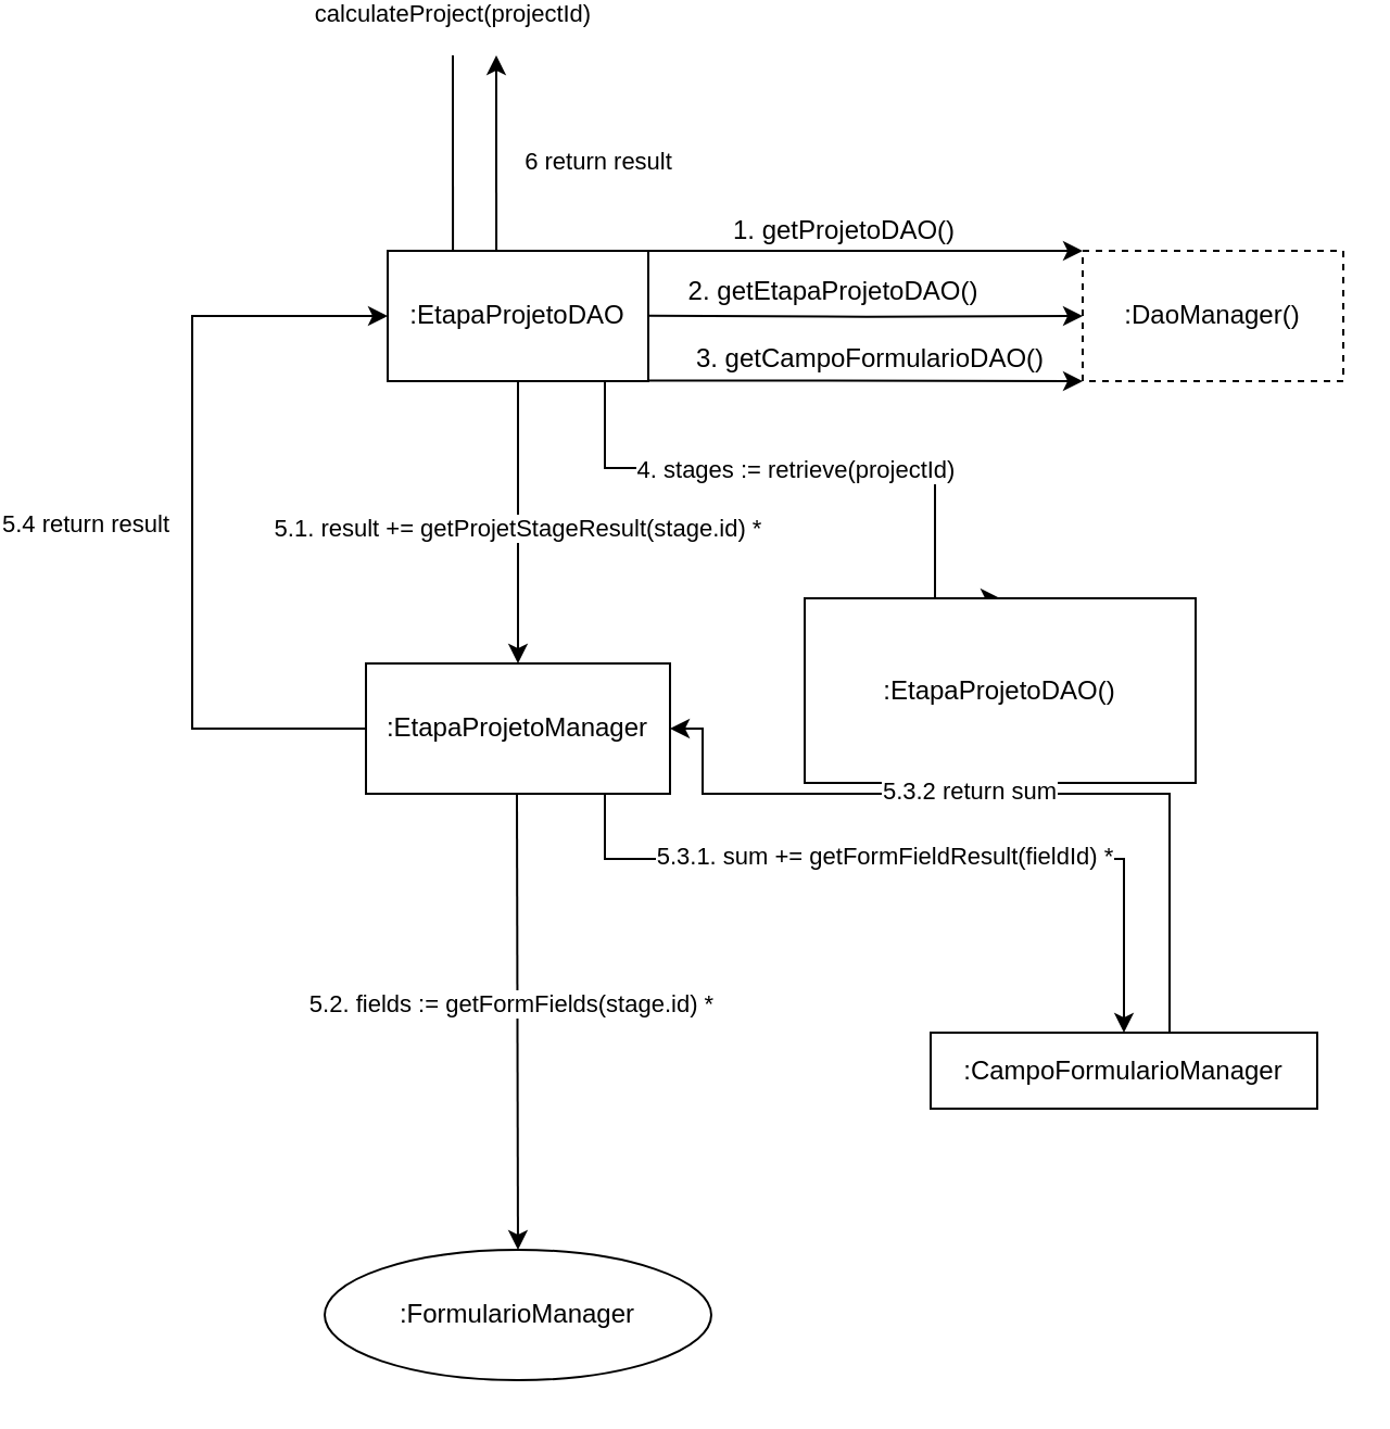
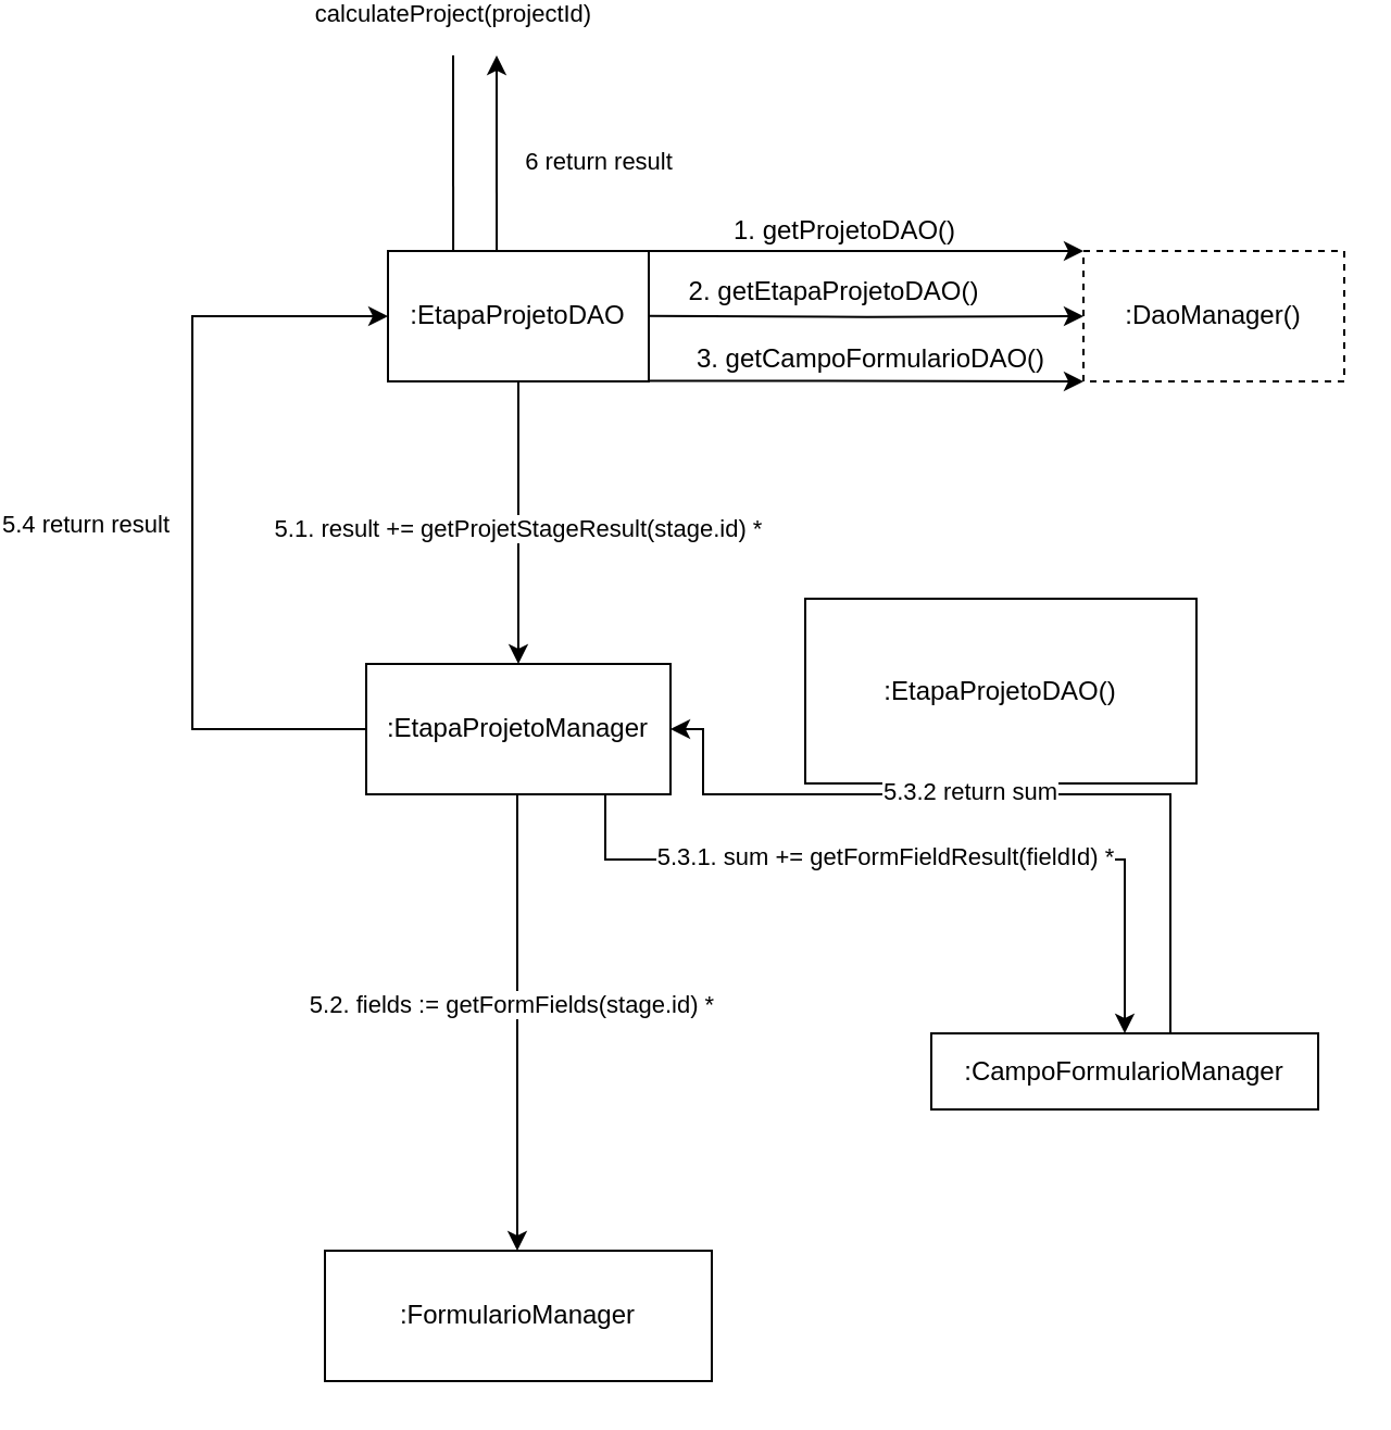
  <mxCell id="0" />
  <mxCell id="1" parent="0" />
  <mxCell id="2" style="edgeStyle=orthogonalEdgeStyle;rounded=0;orthogonalLoop=1;jettySize=auto;html=1;endArrow=none;endFill=0;" edge="1" parent="1"><mxGeometry relative="1" as="geometry"><mxPoint x="140" y="20" as="targetPoint" /><mxPoint x="140.029" y="110" as="sourcePoint" /></mxGeometry></mxCell>
  <mxCell id="3" value="calculateProject(projectId)" style="edgeLabel;html=1;align=center;verticalAlign=middle;resizable=0;points=[];" vertex="1" connectable="0" parent="2"><mxGeometry x="0.244" y="1" relative="1" as="geometry"><mxPoint y="-54" as="offset" /></mxGeometry></mxCell>
  <mxCell id="4" style="edgeStyle=orthogonalEdgeStyle;rounded=0;orthogonalLoop=1;jettySize=auto;html=1;entryX=0;entryY=0;entryDx=0;entryDy=0;" edge="1" parent="1" source="10" target="11"><mxGeometry relative="1" as="geometry"><Array as="points"><mxPoint x="270" y="110" /><mxPoint x="270" y="110" /></Array></mxGeometry></mxCell>
- <mxCell id="5" style="edgeStyle=orthogonalEdgeStyle;rounded=0;orthogonalLoop=1;jettySize=auto;html=1;entryX=0.5;entryY=0;entryDx=0;entryDy=0;" edge="1" parent="1" source="10" target="17"><mxGeometry relative="1" as="geometry"><mxPoint x="350" y="250" as="targetPoint" /><Array as="points"><mxPoint x="210" y="210" /><mxPoint x="362" y="210" /></Array></mxGeometry></mxCell>
- <mxCell id="6" value="4. stages := retrieve(projectId)" style="edgeLabel;html=1;align=center;verticalAlign=middle;resizable=0;points=[];" vertex="1" connectable="0" parent="5"><mxGeometry x="-0.1" relative="1" as="geometry"><mxPoint as="offset" /></mxGeometry></mxCell>
  <mxCell id="7" style="edgeStyle=orthogonalEdgeStyle;rounded=0;orthogonalLoop=1;jettySize=auto;html=1;" edge="1" parent="1" source="10" target="24"><mxGeometry relative="1" as="geometry" /></mxCell>
  <mxCell id="8" value="5.1. result += getProjetStageResult(stage.id) *" style="edgeLabel;html=1;align=center;verticalAlign=middle;resizable=0;points=[];" vertex="1" connectable="0" parent="7"><mxGeometry x="0.028" y="-1" relative="1" as="geometry"><mxPoint as="offset" /></mxGeometry></mxCell>
  <mxCell id="9" style="edgeStyle=orthogonalEdgeStyle;rounded=0;orthogonalLoop=1;jettySize=auto;html=1;" edge="1" parent="1"><mxGeometry relative="1" as="geometry"><mxPoint x="160" y="20" as="targetPoint" /><mxPoint x="160.029" y="110" as="sourcePoint" /></mxGeometry></mxCell>
  <mxCell id="10" value=":EtapaProjetoDAO" style="rounded=0;whiteSpace=wrap;html=1;" vertex="1" parent="1"><mxGeometry x="110" y="110" width="120" height="60" as="geometry" /></mxCell>
  <mxCell id="11" value=":DaoManager()" style="rounded=0;whiteSpace=wrap;html=1;dashed=1;" vertex="1" parent="1"><mxGeometry x="430" y="110" width="120" height="60" as="geometry" /></mxCell>
  <mxCell id="12" value="1. getProjetoDAO()" style="text;html=1;align=center;verticalAlign=middle;resizable=0;points=[];autosize=1;strokeColor=none;fillColor=none;" vertex="1" parent="1"><mxGeometry x="255" y="86" width="130" height="30" as="geometry" /></mxCell>
  <mxCell id="13" style="edgeStyle=orthogonalEdgeStyle;rounded=0;orthogonalLoop=1;jettySize=auto;html=1;entryX=0;entryY=0.5;entryDx=0;entryDy=0;" edge="1" parent="1" target="11"><mxGeometry relative="1" as="geometry"><mxPoint x="230" y="139.86" as="sourcePoint" /><mxPoint x="400" y="139.86" as="targetPoint" /><Array as="points" /></mxGeometry></mxCell>
  <mxCell id="14" value="2. getEtapaProjetoDAO()" style="text;html=1;align=center;verticalAlign=middle;resizable=0;points=[];autosize=1;strokeColor=none;fillColor=none;" vertex="1" parent="1"><mxGeometry x="235" y="114" width="160" height="30" as="geometry" /></mxCell>
  <mxCell id="15" style="edgeStyle=orthogonalEdgeStyle;rounded=0;orthogonalLoop=1;jettySize=auto;html=1;entryX=0;entryY=1;entryDx=0;entryDy=0;" edge="1" parent="1" target="11"><mxGeometry relative="1" as="geometry"><mxPoint x="230" y="169.72" as="sourcePoint" /><mxPoint x="400" y="169.72" as="targetPoint" /><Array as="points"><mxPoint x="270" y="170" /></Array></mxGeometry></mxCell>
  <mxCell id="16" value="3. getCampoFormularioDAO()" style="text;html=1;align=center;verticalAlign=middle;resizable=0;points=[];autosize=1;strokeColor=none;fillColor=none;" vertex="1" parent="1"><mxGeometry x="242" y="145" width="180" height="30" as="geometry" /></mxCell>
  <mxCell id="17" value=":EtapaProjetoDAO()" style="rounded=0;whiteSpace=wrap;html=1;" vertex="1" parent="1"><mxGeometry x="302" y="270" width="180" height="85" as="geometry" /></mxCell>
  <mxCell id="18" style="edgeStyle=orthogonalEdgeStyle;rounded=0;orthogonalLoop=1;jettySize=auto;html=1;" edge="1" parent="1" target="25"><mxGeometry relative="1" as="geometry"><mxPoint x="169.499" y="360" as="sourcePoint" /><mxPoint x="169.499" y="480" as="targetPoint" /><Array as="points" /></mxGeometry></mxCell>
  <mxCell id="19" value="5.2. fields := getFormFields(stage.id) *" style="edgeLabel;html=1;align=center;verticalAlign=middle;resizable=0;points=[];" vertex="1" connectable="0" parent="18"><mxGeometry x="-0.086" y="-3" relative="1" as="geometry"><mxPoint as="offset" /></mxGeometry></mxCell>
  <mxCell id="20" style="edgeStyle=orthogonalEdgeStyle;rounded=0;orthogonalLoop=1;jettySize=auto;html=1;" edge="1" parent="1" source="24" target="10"><mxGeometry relative="1" as="geometry"><Array as="points"><mxPoint x="20" y="330" /><mxPoint x="20" y="140" /></Array></mxGeometry></mxCell>
  <mxCell id="21" value="5.4 return result" style="edgeLabel;html=1;align=center;verticalAlign=middle;resizable=0;points=[];" vertex="1" connectable="0" parent="20"><mxGeometry x="-0.027" y="1" relative="1" as="geometry"><mxPoint x="-49" as="offset" /></mxGeometry></mxCell>
  <mxCell id="22" style="edgeStyle=orthogonalEdgeStyle;rounded=0;orthogonalLoop=1;jettySize=auto;html=1;" edge="1" parent="1" source="24" target="26"><mxGeometry relative="1" as="geometry"><Array as="points"><mxPoint x="210" y="390" /><mxPoint x="449" y="390" /></Array></mxGeometry></mxCell>
  <mxCell id="23" value="5.3.1. sum += getFormFieldResult(fieldId) *" style="edgeLabel;html=1;align=center;verticalAlign=middle;resizable=0;points=[];" vertex="1" connectable="0" parent="22"><mxGeometry x="-0.097" y="2" relative="1" as="geometry"><mxPoint as="offset" /></mxGeometry></mxCell>
  <mxCell id="24" value=":EtapaProjetoManager" style="rounded=0;whiteSpace=wrap;html=1;" vertex="1" parent="1"><mxGeometry x="100" y="300" width="140" height="60" as="geometry" /></mxCell>
- <mxCell id="25" value=":FormularioManager" style="ellipse;whiteSpace=wrap;html=1;" vertex="1" parent="1"><mxGeometry x="81" y="570" width="178" height="60" as="geometry" /></mxCell>
+ <mxCell id="25" value=":FormularioManager" style="rounded=0;whiteSpace=wrap;html=1;" vertex="1" parent="1"><mxGeometry x="81" y="570" width="178" height="60" as="geometry" /></mxCell>
  <mxCell id="26" value=":CampoFormularioManager" style="rounded=0;whiteSpace=wrap;html=1;" vertex="1" parent="1"><mxGeometry x="360" y="470" width="178" height="35" as="geometry" /></mxCell>
  <mxCell id="27" value="6 return result" style="edgeLabel;html=1;align=center;verticalAlign=middle;resizable=0;points=[];" vertex="1" connectable="0" parent="1"><mxGeometry x="209.999" y="70.004" as="geometry"><mxPoint x="-3" y="-2" as="offset" /></mxGeometry></mxCell>
  <mxCell id="28" style="edgeStyle=orthogonalEdgeStyle;rounded=0;orthogonalLoop=1;jettySize=auto;html=1;exitX=1;exitY=0.5;exitDx=0;exitDy=0;endArrow=none;endFill=0;startArrow=classic;startFill=1;" edge="1" parent="1" source="24" target="26"><mxGeometry relative="1" as="geometry"><mxPoint x="255" y="330" as="sourcePoint" /><mxPoint x="494" y="440" as="targetPoint" /><Array as="points"><mxPoint x="255" y="330" /><mxPoint x="255" y="360" /><mxPoint x="470" y="360" /></Array></mxGeometry></mxCell>
  <mxCell id="29" value="5.3.2 return sum" style="edgeLabel;html=1;align=center;verticalAlign=middle;resizable=0;points=[];" vertex="1" connectable="0" parent="28"><mxGeometry x="-0.097" y="2" relative="1" as="geometry"><mxPoint as="offset" /></mxGeometry></mxCell>
